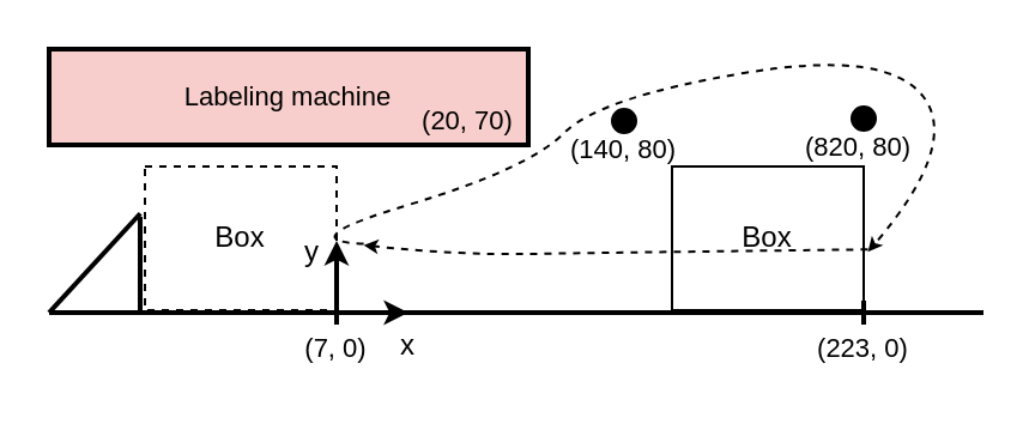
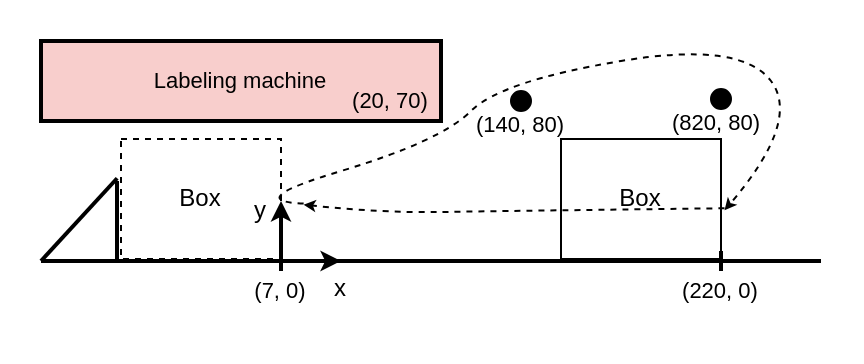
  <mxCell id="0" />
  <mxCell id="1" parent="0" />
  <mxCell id="2" value="" style="endArrow=none;html=1;rounded=0;strokeWidth=2;" parent="1" edge="1"><mxGeometry width="50" height="50" relative="1" as="geometry"><mxPoint x="20" y="130" as="sourcePoint" /><mxPoint x="410" y="130" as="targetPoint" /></mxGeometry></mxCell>
  <mxCell id="3" value="Labeling machine" style="rounded=0;whiteSpace=wrap;html=1;strokeWidth=2;fontSize=11;fillColor=#f8cecc;" parent="1" vertex="1"><mxGeometry x="20" y="20" width="200" height="40" as="geometry" /></mxCell>
  <mxCell id="4" value="" style="endArrow=none;html=1;rounded=0;strokeWidth=2;" parent="1" edge="1"><mxGeometry width="50" height="50" relative="1" as="geometry"><mxPoint x="140" y="135" as="sourcePoint" /><mxPoint x="140" y="125" as="targetPoint" /></mxGeometry></mxCell>
  <mxCell id="5" value="(7, 0)" style="text;html=1;align=center;verticalAlign=middle;whiteSpace=wrap;rounded=0;fontSize=11;" parent="1" vertex="1"><mxGeometry x="110" y="130" width="60" height="30" as="geometry" /></mxCell>
  <mxCell id="6" value="" style="endArrow=none;html=1;rounded=0;strokeWidth=2;" parent="1" edge="1"><mxGeometry width="50" height="50" relative="1" as="geometry"><mxPoint x="58" y="130" as="sourcePoint" /><mxPoint x="58" y="90" as="targetPoint" /></mxGeometry></mxCell>
  <mxCell id="7" value="" style="endArrow=none;html=1;rounded=0;strokeWidth=2;entryX=-0.024;entryY=0.327;entryDx=0;entryDy=0;entryPerimeter=0;" parent="1" target="16" edge="1"><mxGeometry width="50" height="50" relative="1" as="geometry"><mxPoint x="20" y="130" as="sourcePoint" /><mxPoint x="50" y="90" as="targetPoint" /></mxGeometry></mxCell>
  <mxCell id="8" value="" style="ellipse;whiteSpace=wrap;html=1;aspect=fixed;fillColor=#000000;" parent="1" vertex="1"><mxGeometry x="255" y="45" width="10" height="10" as="geometry" /></mxCell>
  <mxCell id="9" value="" style="ellipse;whiteSpace=wrap;html=1;aspect=fixed;fillColor=#000000;" parent="1" vertex="1"><mxGeometry x="355" y="44" width="10" height="10" as="geometry" /></mxCell>
  <mxCell id="10" value="(20, 70)" style="text;html=1;align=center;verticalAlign=middle;whiteSpace=wrap;rounded=0;fontSize=11;" parent="1" vertex="1"><mxGeometry x="160" y="35" width="70" height="30" as="geometry" /></mxCell>
  <mxCell id="11" value="(140, 80)" style="text;html=1;align=center;verticalAlign=middle;whiteSpace=wrap;rounded=0;fontSize=11;" parent="1" vertex="1"><mxGeometry x="220" y="47" width="80" height="30" as="geometry" /></mxCell>
  <mxCell id="12" value="(820, 80)" style="text;html=1;align=center;verticalAlign=middle;whiteSpace=wrap;rounded=0;fontSize=11;" parent="1" vertex="1"><mxGeometry x="318" y="46" width="80" height="30" as="geometry" /></mxCell>
  <mxCell id="13" value="Box" style="rounded=0;whiteSpace=wrap;html=1;" parent="1" vertex="1"><mxGeometry x="280" y="69" width="80" height="60" as="geometry" /></mxCell>
  <mxCell id="14" value="" style="endArrow=none;html=1;rounded=0;strokeWidth=2;" parent="1" edge="1"><mxGeometry width="50" height="50" relative="1" as="geometry"><mxPoint x="360" y="135" as="sourcePoint" /><mxPoint x="360" y="125" as="targetPoint" /></mxGeometry></mxCell>
- <mxCell id="15" value="(223, 0)" style="text;html=1;align=center;verticalAlign=middle;whiteSpace=wrap;rounded=0;fontSize=11;" parent="1" vertex="1"><mxGeometry x="330" y="130" width="60" height="30" as="geometry" /></mxCell>
+ <mxCell id="15" value="(220, 0)" style="text;html=1;align=center;verticalAlign=middle;whiteSpace=wrap;rounded=0;fontSize=11;" parent="1" vertex="1"><mxGeometry x="330" y="130" width="60" height="30" as="geometry" /></mxCell>
  <mxCell id="16" value="Box" style="rounded=0;whiteSpace=wrap;html=1;dashed=1;" parent="1" vertex="1"><mxGeometry x="60" y="69" width="80" height="60" as="geometry" /></mxCell>
  <mxCell id="17" value="" style="curved=1;endArrow=classic;html=1;rounded=0;entryX=1.022;entryY=0.594;entryDx=0;entryDy=0;entryPerimeter=0;exitX=1.022;exitY=0.577;exitDx=0;exitDy=0;exitPerimeter=0;endSize=3;dashed=1;" parent="1" target="13" edge="1"><mxGeometry width="50" height="50" relative="1" as="geometry"><mxPoint x="151.32" y="101.31" as="sourcePoint" /><mxPoint x="380" y="15" as="targetPoint" /><Array as="points"><mxPoint x="120" y="100" /><mxPoint x="220" y="70" /><mxPoint x="250" y="40" /><mxPoint x="370" y="20" /><mxPoint x="400" y="60" /></Array></mxGeometry></mxCell>
  <mxCell id="18" value="" style="endArrow=classic;html=1;rounded=0;fontSize=12;startSize=8;endSize=4;curved=1;exitX=0.5;exitY=0;exitDx=0;exitDy=0;strokeWidth=2;" parent="1" source="5" edge="1"><mxGeometry width="50" height="50" relative="1" as="geometry"><mxPoint x="200" y="120" as="sourcePoint" /><mxPoint x="140" y="100" as="targetPoint" /></mxGeometry></mxCell>
  <mxCell id="19" value="" style="curved=1;endArrow=classic;html=1;rounded=0;entryX=1.022;entryY=0.594;entryDx=0;entryDy=0;entryPerimeter=0;exitX=1.022;exitY=0.577;exitDx=0;exitDy=0;exitPerimeter=0;endSize=3;dashed=1;" edge="1" parent="1" source="13"><mxGeometry width="50" height="50" relative="1" as="geometry"><mxPoint x="362" y="104" as="sourcePoint" /><mxPoint x="151.32" y="101.82" as="targetPoint" /><Array as="points"><mxPoint x="250" y="105" /><mxPoint x="190" y="106" /></Array></mxGeometry></mxCell>
  <mxCell id="20" value="y" style="text;html=1;align=center;verticalAlign=middle;whiteSpace=wrap;rounded=0;" vertex="1" parent="1"><mxGeometry x="100" y="90" width="60" height="30" as="geometry" /></mxCell>
  <mxCell id="21" value="" style="endArrow=classic;html=1;rounded=0;exitX=0.5;exitY=0;exitDx=0;exitDy=0;entryX=1;entryY=0;entryDx=0;entryDy=0;strokeWidth=2;endSize=4;" edge="1" parent="1" source="5" target="5"><mxGeometry width="50" height="50" relative="1" as="geometry"><mxPoint x="220" y="90" as="sourcePoint" /><mxPoint x="270" y="40" as="targetPoint" /></mxGeometry></mxCell>
  <mxCell id="22" value="x" style="text;html=1;align=center;verticalAlign=middle;whiteSpace=wrap;rounded=0;" vertex="1" parent="1"><mxGeometry x="140" y="129" width="60" height="30" as="geometry" /></mxCell>
